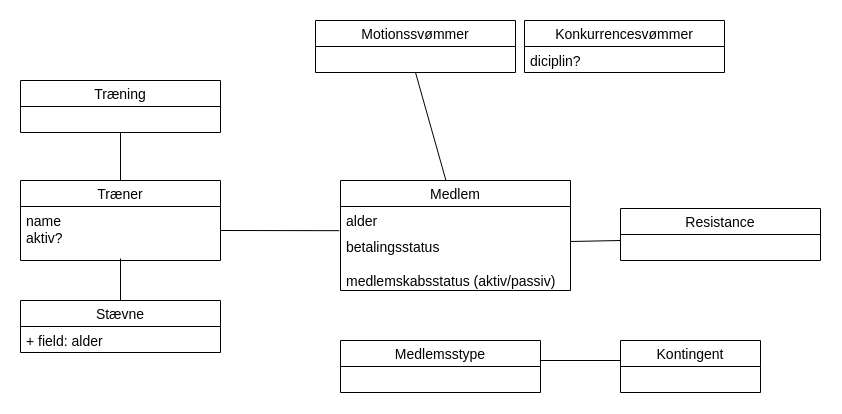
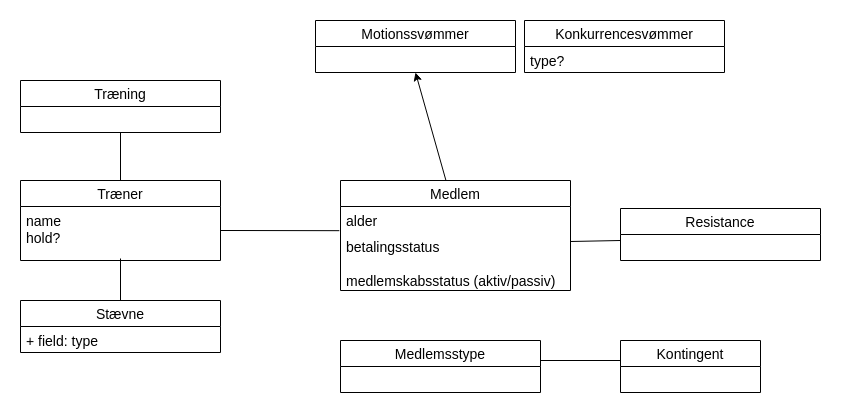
  <mxCell id="0" />
  <mxCell id="1" parent="0" />
  <mxCell id="2" value="Motionssvømmer" style="swimlane;fontStyle=0;childLayout=stackLayout;horizontal=1;startSize=26;fillColor=none;horizontalStack=0;resizeParent=1;resizeParentMax=0;resizeLast=0;collapsible=1;marginBottom=0;fontSize=14;" vertex="1" parent="1"><mxGeometry x="315" y="20" width="200" height="52" as="geometry" /></mxCell>
  <mxCell id="3" value="Træning" style="swimlane;fontStyle=0;childLayout=stackLayout;horizontal=1;startSize=26;fillColor=none;horizontalStack=0;resizeParent=1;resizeParentMax=0;resizeLast=0;collapsible=1;marginBottom=0;fontSize=14;" vertex="1" parent="1"><mxGeometry x="20" y="80" width="200" height="52" as="geometry" /></mxCell>
  <mxCell id="4" value="Konkurrencesvømmer" style="swimlane;fontStyle=0;childLayout=stackLayout;horizontal=1;startSize=26;fillColor=none;horizontalStack=0;resizeParent=1;resizeParentMax=0;resizeLast=0;collapsible=1;marginBottom=0;fontSize=14;" vertex="1" parent="1"><mxGeometry x="524" y="20" width="200" height="52" as="geometry" /></mxCell>
- <mxCell id="5" value="diciplin?" style="text;strokeColor=none;fillColor=none;align=left;verticalAlign=top;spacingLeft=4;spacingRight=4;overflow=hidden;rotatable=0;points=[[0,0.5],[1,0.5]];portConstraint=eastwest;fontSize=14;" vertex="1" parent="4"><mxGeometry y="26" width="200" height="26" as="geometry" /></mxCell>
+ <mxCell id="5" value="type?" style="text;strokeColor=none;fillColor=none;align=left;verticalAlign=top;spacingLeft=4;spacingRight=4;overflow=hidden;rotatable=0;points=[[0,0.5],[1,0.5]];portConstraint=eastwest;fontSize=14;" vertex="1" parent="4"><mxGeometry y="26" width="200" height="26" as="geometry" /></mxCell>
  <mxCell id="6" value="Træner" style="swimlane;fontStyle=0;childLayout=stackLayout;horizontal=1;startSize=26;fillColor=none;horizontalStack=0;resizeParent=1;resizeParentMax=0;resizeLast=0;collapsible=1;marginBottom=0;fontSize=14;" vertex="1" parent="1"><mxGeometry x="20" y="180" width="200" height="80" as="geometry" /></mxCell>
- <mxCell id="7" value="name&#10;aktiv?" style="text;strokeColor=none;fillColor=none;align=left;verticalAlign=top;spacingLeft=4;spacingRight=4;overflow=hidden;rotatable=0;points=[[0,0.5],[1,0.5]];portConstraint=eastwest;fontSize=14;" vertex="1" parent="6"><mxGeometry y="26" width="200" height="54" as="geometry" /></mxCell>
+ <mxCell id="7" value="name&#10;hold?" style="text;strokeColor=none;fillColor=none;align=left;verticalAlign=top;spacingLeft=4;spacingRight=4;overflow=hidden;rotatable=0;points=[[0,0.5],[1,0.5]];portConstraint=eastwest;fontSize=14;" vertex="1" parent="6"><mxGeometry y="26" width="200" height="54" as="geometry" /></mxCell>
  <mxCell id="8" value="Medlem" style="swimlane;fontStyle=0;childLayout=stackLayout;horizontal=1;startSize=26;fillColor=none;horizontalStack=0;resizeParent=1;resizeParentMax=0;resizeLast=0;collapsible=1;marginBottom=0;fontSize=14;" vertex="1" parent="1"><mxGeometry x="340" y="180" width="230" height="110" as="geometry" /></mxCell>
  <mxCell id="9" value="alder" style="text;strokeColor=none;fillColor=none;align=left;verticalAlign=top;spacingLeft=4;spacingRight=4;overflow=hidden;rotatable=0;points=[[0,0.5],[1,0.5]];portConstraint=eastwest;fontSize=14;" vertex="1" parent="8"><mxGeometry y="26" width="230" height="26" as="geometry" /></mxCell>
  <mxCell id="10" value="betalingsstatus&#10;&#10;medlemskabsstatus (aktiv/passiv)&#10;" style="text;strokeColor=none;fillColor=none;align=left;verticalAlign=top;spacingLeft=4;spacingRight=4;overflow=hidden;rotatable=0;points=[[0,0.5],[1,0.5]];portConstraint=eastwest;fontSize=14;" vertex="1" parent="8"><mxGeometry y="52" width="230" height="58" as="geometry" /></mxCell>
  <mxCell id="11" value="Resistance" style="swimlane;fontStyle=0;childLayout=stackLayout;horizontal=1;startSize=26;fillColor=none;horizontalStack=0;resizeParent=1;resizeParentMax=0;resizeLast=0;collapsible=1;marginBottom=0;fontSize=14;" vertex="1" parent="1"><mxGeometry x="620" y="208" width="200" height="52" as="geometry" /></mxCell>
  <mxCell id="12" value="Stævne" style="swimlane;fontStyle=0;childLayout=stackLayout;horizontal=1;startSize=26;fillColor=none;horizontalStack=0;resizeParent=1;resizeParentMax=0;resizeLast=0;collapsible=1;marginBottom=0;fontSize=14;" vertex="1" parent="1"><mxGeometry x="20" y="300" width="200" height="52" as="geometry" /></mxCell>
- <mxCell id="13" value="+ field: alder" style="text;strokeColor=none;fillColor=none;align=left;verticalAlign=top;spacingLeft=4;spacingRight=4;overflow=hidden;rotatable=0;points=[[0,0.5],[1,0.5]];portConstraint=eastwest;fontSize=14;" vertex="1" parent="12"><mxGeometry y="26" width="200" height="26" as="geometry" /></mxCell>
+ <mxCell id="13" value="+ field: type" style="text;strokeColor=none;fillColor=none;align=left;verticalAlign=top;spacingLeft=4;spacingRight=4;overflow=hidden;rotatable=0;points=[[0,0.5],[1,0.5]];portConstraint=eastwest;fontSize=14;" vertex="1" parent="12"><mxGeometry y="26" width="200" height="26" as="geometry" /></mxCell>
  <mxCell id="14" value="Medlemsstype" style="swimlane;fontStyle=0;childLayout=stackLayout;horizontal=1;startSize=26;fillColor=none;horizontalStack=0;resizeParent=1;resizeParentMax=0;resizeLast=0;collapsible=1;marginBottom=0;fontSize=14;" vertex="1" parent="1"><mxGeometry x="340" y="340" width="200" height="52" as="geometry" /></mxCell>
  <mxCell id="15" value="Kontingent" style="swimlane;fontStyle=0;childLayout=stackLayout;horizontal=1;startSize=26;fillColor=none;horizontalStack=0;resizeParent=1;resizeParentMax=0;resizeLast=0;collapsible=1;marginBottom=0;fontSize=14;" vertex="1" parent="1"><mxGeometry x="620" y="340" width="140" height="52" as="geometry" /></mxCell>
- <mxCell id="16" value="" style="endArrow=none;html=1;rounded=0;exitX=0.458;exitY=-0.004;exitDx=0;exitDy=0;exitPerimeter=0;entryX=0.5;entryY=1;entryDx=0;entryDy=0;fontSize=14;" edge="1" parent="1" source="8" target="2"><mxGeometry width="50" height="50" relative="1" as="geometry"><mxPoint x="380" y="122" as="sourcePoint" /><mxPoint x="430" y="72" as="targetPoint" /></mxGeometry></mxCell>
+ <mxCell id="16" value="" style="endArrow=classic;html=1;rounded=0;exitX=0.458;exitY=-0.004;exitDx=0;exitDy=0;exitPerimeter=0;entryX=0.5;entryY=1;entryDx=0;entryDy=0;fontSize=14;" edge="1" parent="1" source="8" target="2"><mxGeometry width="50" height="50" relative="1" as="geometry"><mxPoint x="380" y="122" as="sourcePoint" /><mxPoint x="430" y="72" as="targetPoint" /></mxGeometry></mxCell>
  <mxCell id="17" value="" style="endArrow=none;html=1;rounded=0;fontSize=14;exitX=1.002;exitY=0.155;exitDx=0;exitDy=0;exitPerimeter=0;" edge="1" parent="1" source="10"><mxGeometry width="50" height="50" relative="1" as="geometry"><mxPoint x="540" y="244" as="sourcePoint" /><mxPoint x="620" y="240" as="targetPoint" /></mxGeometry></mxCell>
  <mxCell id="18" value="" style="endArrow=none;html=1;rounded=0;fontSize=14;entryX=-0.005;entryY=0.93;entryDx=0;entryDy=0;entryPerimeter=0;" edge="1" parent="1" target="9"><mxGeometry width="50" height="50" relative="1" as="geometry"><mxPoint x="220" y="230" as="sourcePoint" /><mxPoint x="340" y="220" as="targetPoint" /></mxGeometry></mxCell>
  <mxCell id="19" value="" style="endArrow=none;html=1;rounded=0;exitX=0.5;exitY=0;exitDx=0;exitDy=0;fontSize=14;" edge="1" parent="1" source="6"><mxGeometry width="50" height="50" relative="1" as="geometry"><mxPoint x="70" y="182" as="sourcePoint" /><mxPoint x="120" y="132" as="targetPoint" /></mxGeometry></mxCell>
  <mxCell id="20" value="" style="endArrow=none;html=1;rounded=0;exitX=0.5;exitY=0;exitDx=0;exitDy=0;fontSize=14;" edge="1" parent="1" source="12"><mxGeometry width="50" height="50" relative="1" as="geometry"><mxPoint x="70" y="308" as="sourcePoint" /><mxPoint x="120" y="258" as="targetPoint" /></mxGeometry></mxCell>
  <mxCell id="21" value="" style="endArrow=none;html=1;rounded=0;fontSize=14;" edge="1" parent="1"><mxGeometry width="50" height="50" relative="1" as="geometry"><mxPoint x="540" y="360" as="sourcePoint" /><mxPoint x="620" y="360" as="targetPoint" /></mxGeometry></mxCell>
